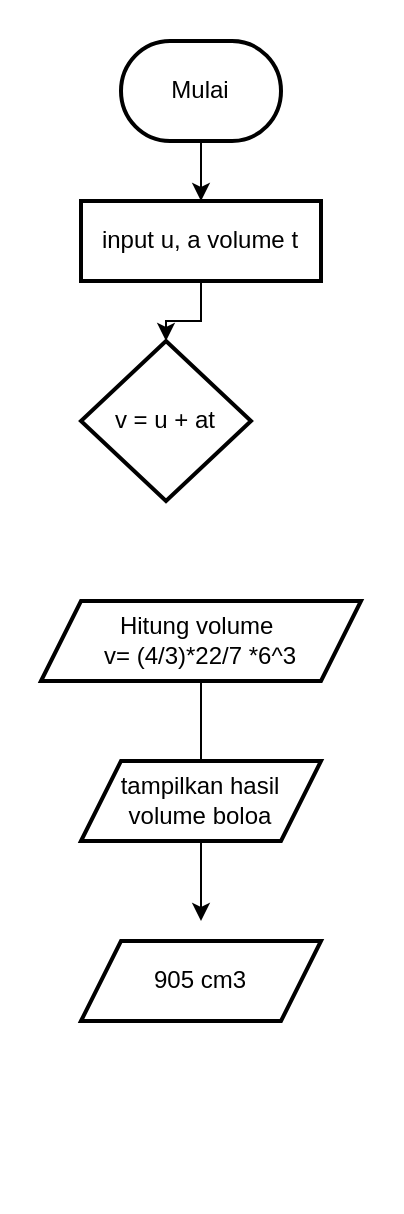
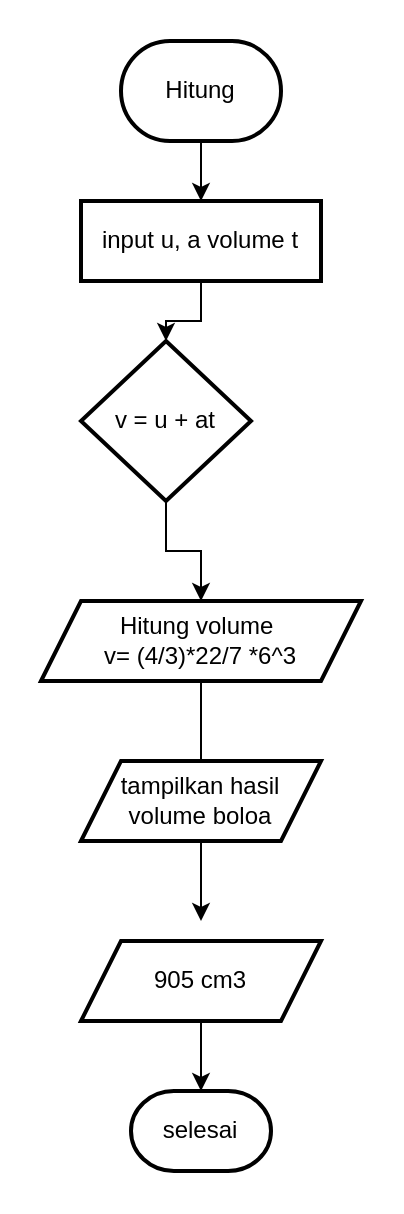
  <mxCell id="0" />
  <mxCell id="1" parent="0" />
  <mxCell id="2" style="edgeStyle=orthogonalEdgeStyle;rounded=0;orthogonalLoop=1;jettySize=auto;html=1;exitX=0.5;exitY=1;exitDx=0;exitDy=0;" parent="1" edge="1"><mxGeometry relative="1" as="geometry"><mxPoint x="100" y="70" as="sourcePoint" /><mxPoint x="100" y="70" as="targetPoint" /></mxGeometry></mxCell>
  <mxCell id="3" value="" style="edgeStyle=orthogonalEdgeStyle;rounded=0;orthogonalLoop=1;jettySize=auto;html=1;" edge="1" parent="1" source="4" target="8"><mxGeometry relative="1" as="geometry" /></mxCell>
  <mxCell id="4" value="input u, a volume t" style="rounded=0;whiteSpace=wrap;html=1;strokeWidth=2;" parent="1" vertex="1"><mxGeometry x="40" y="100" width="120" height="40" as="geometry" /></mxCell>
  <mxCell id="5" value="" style="edgeStyle=orthogonalEdgeStyle;rounded=0;orthogonalLoop=1;jettySize=auto;html=1;endArrow=none;" edge="1" parent="1" source="6" target="10"><mxGeometry relative="1" as="geometry" /></mxCell>
  <mxCell id="6" value="Hitung volume&amp;nbsp;&lt;br&gt;v= (4/3)*22/7 *6^3" style="shape=parallelogram;perimeter=parallelogramPerimeter;whiteSpace=wrap;html=1;fixedSize=1;strokeWidth=2;" parent="1" vertex="1"><mxGeometry x="20" y="300" width="160" height="40" as="geometry" /></mxCell>
+ <mxCell id="7" value="" style="edgeStyle=orthogonalEdgeStyle;rounded=0;orthogonalLoop=1;jettySize=auto;html=1;" edge="1" parent="1" source="8" target="6"><mxGeometry relative="1" as="geometry" /></mxCell>
  <mxCell id="8" value="v = u + at" style="rhombus;whiteSpace=wrap;html=1;strokeWidth=2;" parent="1" vertex="1"><mxGeometry x="40" y="170" width="85" height="80" as="geometry" /></mxCell>
  <mxCell id="9" value="" style="edgeStyle=orthogonalEdgeStyle;rounded=0;orthogonalLoop=1;jettySize=auto;html=1;" parent="1" source="10" edge="1"><mxGeometry relative="1" as="geometry"><mxPoint x="100" y="460" as="targetPoint" /></mxGeometry></mxCell>
  <mxCell id="10" value="tampilkan hasil volume boloa" style="shape=parallelogram;perimeter=parallelogramPerimeter;whiteSpace=wrap;html=1;fixedSize=1;strokeWidth=2;" parent="1" vertex="1"><mxGeometry x="40" y="380" width="120" height="40" as="geometry" /></mxCell>
  <mxCell id="11" style="edgeStyle=orthogonalEdgeStyle;rounded=0;orthogonalLoop=1;jettySize=auto;html=1;entryX=0.5;entryY=0;entryDx=0;entryDy=0;" edge="1" parent="1" source="12" target="4"><mxGeometry relative="1" as="geometry" /></mxCell>
- <mxCell id="12" value="Mulai" style="strokeWidth=2;html=1;shape=mxgraph.flowchart.terminator;whiteSpace=wrap;" vertex="1" parent="1"><mxGeometry x="60" y="20" width="80" height="50" as="geometry" /></mxCell>
+ <mxCell id="12" value="Hitung" style="strokeWidth=2;html=1;shape=mxgraph.flowchart.terminator;whiteSpace=wrap;" vertex="1" parent="1"><mxGeometry x="60" y="20" width="80" height="50" as="geometry" /></mxCell>
+ <mxCell id="13" value="selesai" style="strokeWidth=2;html=1;shape=mxgraph.flowchart.terminator;whiteSpace=wrap;" vertex="1" parent="1"><mxGeometry x="65" y="545" width="70" height="40" as="geometry" /></mxCell>
+ <mxCell id="14" value="" style="edgeStyle=orthogonalEdgeStyle;rounded=0;orthogonalLoop=1;jettySize=auto;html=1;" edge="1" parent="1" source="15" target="13"><mxGeometry relative="1" as="geometry" /></mxCell>
  <mxCell id="15" value="905 cm3" style="shape=parallelogram;perimeter=parallelogramPerimeter;whiteSpace=wrap;html=1;fixedSize=1;strokeWidth=2;" vertex="1" parent="1"><mxGeometry x="40" y="470" width="120" height="40" as="geometry" /></mxCell>
